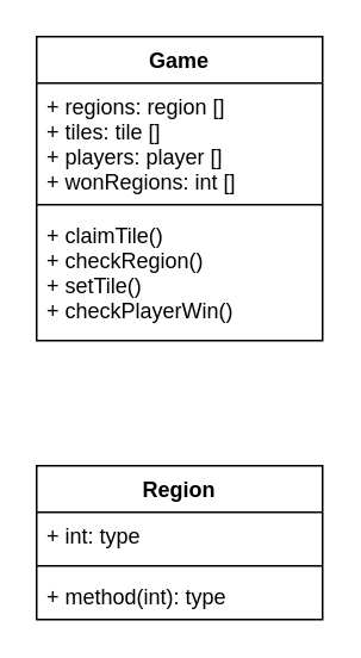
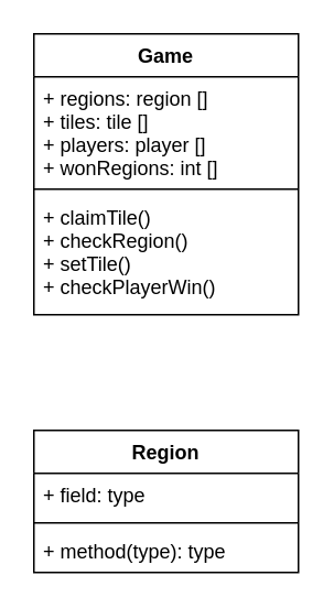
  <mxCell id="0" />
  <mxCell id="1" parent="0" />
  <mxCell id="2" value="Game" style="swimlane;fontStyle=1;align=center;verticalAlign=top;childLayout=stackLayout;horizontal=1;startSize=26;horizontalStack=0;resizeParent=1;resizeParentMax=0;resizeLast=0;collapsible=1;marginBottom=0;" vertex="1" parent="1"><mxGeometry x="20" y="20" width="160" height="170" as="geometry" /></mxCell>
  <mxCell id="3" value="+ regions: region []&#10;+ tiles: tile []&#10;+ players: player []&#10;+ wonRegions: int []" style="text;strokeColor=none;fillColor=none;align=left;verticalAlign=top;spacingLeft=4;spacingRight=4;overflow=hidden;rotatable=0;points=[[0,0.5],[1,0.5]];portConstraint=eastwest;" vertex="1" parent="2"><mxGeometry y="26" width="160" height="64" as="geometry" /></mxCell>
  <mxCell id="4" value="" style="line;strokeWidth=1;fillColor=none;align=left;verticalAlign=middle;spacingTop=-1;spacingLeft=3;spacingRight=3;rotatable=0;labelPosition=right;points=[];portConstraint=eastwest;" vertex="1" parent="2"><mxGeometry y="90" width="160" height="8" as="geometry" /></mxCell>
  <mxCell id="5" value="+ claimTile()&#10;+ checkRegion()&#10;+ setTile()&#10;+ checkPlayerWin()" style="text;strokeColor=none;fillColor=none;align=left;verticalAlign=top;spacingLeft=4;spacingRight=4;overflow=hidden;rotatable=0;points=[[0,0.5],[1,0.5]];portConstraint=eastwest;" vertex="1" parent="2"><mxGeometry y="98" width="160" height="72" as="geometry" /></mxCell>
  <mxCell id="6" value="Region" style="swimlane;fontStyle=1;align=center;verticalAlign=top;childLayout=stackLayout;horizontal=1;startSize=26;horizontalStack=0;resizeParent=1;resizeParentMax=0;resizeLast=0;collapsible=1;marginBottom=0;" vertex="1" parent="1"><mxGeometry x="20" y="260" width="160" height="86" as="geometry" /></mxCell>
- <mxCell id="7" value="+ int: type" style="text;strokeColor=none;fillColor=none;align=left;verticalAlign=top;spacingLeft=4;spacingRight=4;overflow=hidden;rotatable=0;points=[[0,0.5],[1,0.5]];portConstraint=eastwest;" vertex="1" parent="6"><mxGeometry y="26" width="160" height="26" as="geometry" /></mxCell>
+ <mxCell id="7" value="+ field: type" style="text;strokeColor=none;fillColor=none;align=left;verticalAlign=top;spacingLeft=4;spacingRight=4;overflow=hidden;rotatable=0;points=[[0,0.5],[1,0.5]];portConstraint=eastwest;" vertex="1" parent="6"><mxGeometry y="26" width="160" height="26" as="geometry" /></mxCell>
  <mxCell id="8" value="" style="line;strokeWidth=1;fillColor=none;align=left;verticalAlign=middle;spacingTop=-1;spacingLeft=3;spacingRight=3;rotatable=0;labelPosition=right;points=[];portConstraint=eastwest;" vertex="1" parent="6"><mxGeometry y="52" width="160" height="8" as="geometry" /></mxCell>
- <mxCell id="9" value="+ method(int): type" style="text;strokeColor=none;fillColor=none;align=left;verticalAlign=top;spacingLeft=4;spacingRight=4;overflow=hidden;rotatable=0;points=[[0,0.5],[1,0.5]];portConstraint=eastwest;" vertex="1" parent="6"><mxGeometry y="60" width="160" height="26" as="geometry" /></mxCell>
+ <mxCell id="9" value="+ method(type): type" style="text;strokeColor=none;fillColor=none;align=left;verticalAlign=top;spacingLeft=4;spacingRight=4;overflow=hidden;rotatable=0;points=[[0,0.5],[1,0.5]];portConstraint=eastwest;" vertex="1" parent="6"><mxGeometry y="60" width="160" height="26" as="geometry" /></mxCell>
